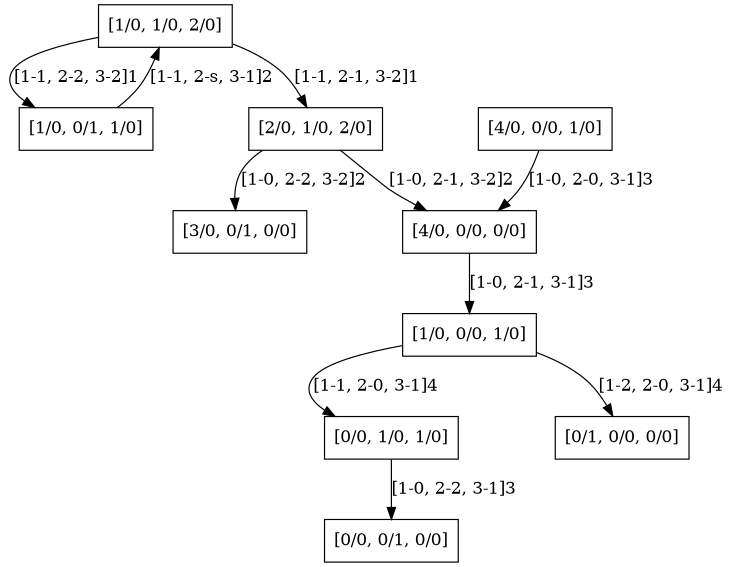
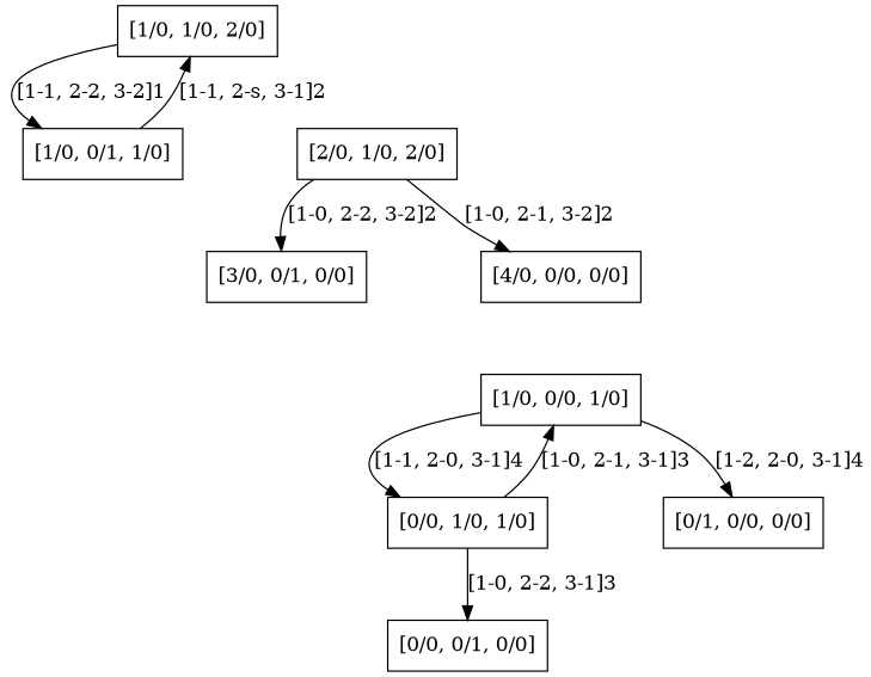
  digraph {
    node [shape=box]
    n1 [label="[1/0, 1/0, 2/0]"]
    n2 [label="[1/0, 0/1, 1/0]"]
    n3 [label="[2/0, 1/0, 2/0]"]
    n4 [label="[3/0, 0/1, 0/0]"]
    n5 [label="[4/0, 0/0, 0/0]"]
    n6 [label="[0/0, 1/0, 1/0]"]
    n7 [label="[1/0, 0/0, 1/0]"]
    n8 [label="[0/0, 0/1, 0/0]"]
-   n9 [label="[4/0, 0/0, 1/0]"]
    n10 [label="[0/1, 0/0, 0/0]"]
    n1 -> n2 [label="[1-1, 2-2, 3-2]1"]
-   n1 -> n3 [label="[1-1, 2-1, 3-2]1"]
    n2 -> n1 [label="[1-1, 2-s, 3-1]2"]
    n3 -> n4 [label="[1-0, 2-2, 3-2]2"]
    n3 -> n5 [label="[1-0, 2-1, 3-2]2"]
-   n5 -> n7 [label="[1-0, 2-1, 3-1]3"]
+   n6 -> n7 [label="[1-0, 2-1, 3-1]3"]
    n6 -> n8 [label="[1-0, 2-2, 3-1]3"]
    n7 -> n6 [label="[1-1, 2-0, 3-1]4"]
    n7 -> n10 [label="[1-2, 2-0, 3-1]4"]
-   n9 -> n5 [label="[1-0, 2-0, 3-1]3"]
  }
